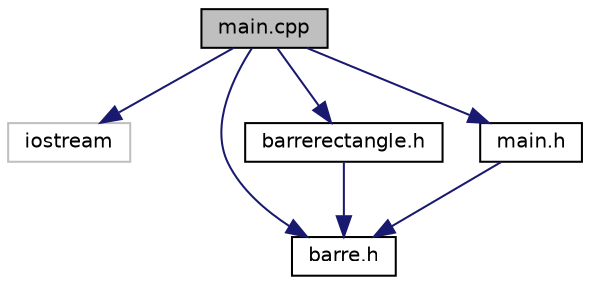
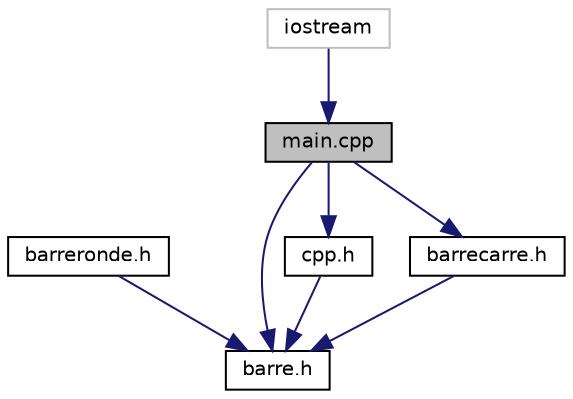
  digraph {
    node [color=black fillcolor=white fontname=Helvetica fontsize=10 shape=record style=filled]
    edge [color=midnightblue fontname=Helvetica fontsize=10 labelfontname=Helvetica labelfontsize=10 style=solid]
    n1 [fillcolor=grey75 fontcolor=black height=0.2 label="main.cpp" width=0.4]
    n2 [color=grey75 height=0.2 label=iostream width=0.4]
    n3 [height=0.2 label="barre.h" width=0.4]
-   n4 [height=0.2 label="barrerectangle.h" width=0.4]
-   n5 [height=0.2 label="main.h" width=0.4]
-   n1 -> n2
+   n4 [height=0.2 label="cpp.h" width=0.4]
+   n5 [height=0.2 label="barrecarre.h" width=0.4]
+   n6 [height=0.2 label="barreronde.h" width=0.4]
+   n2 -> n1
    n1 -> n3
    n1 -> n4
    n1 -> n5
    n4 -> n3
    n5 -> n3
+   n6 -> n3
  }
